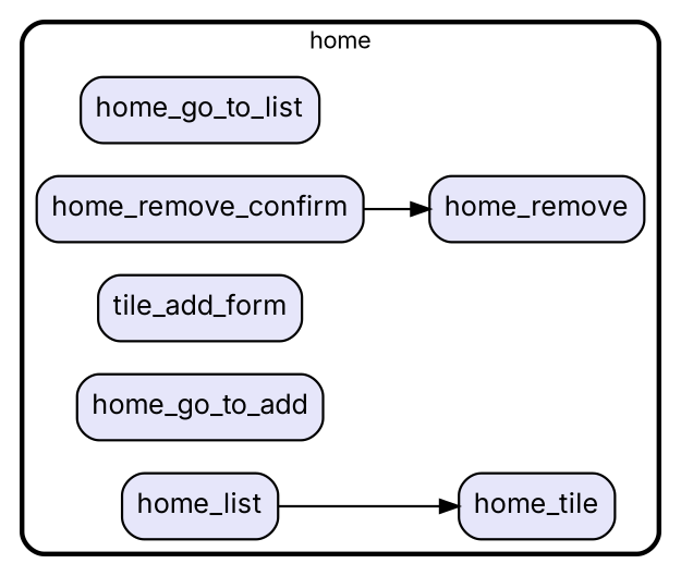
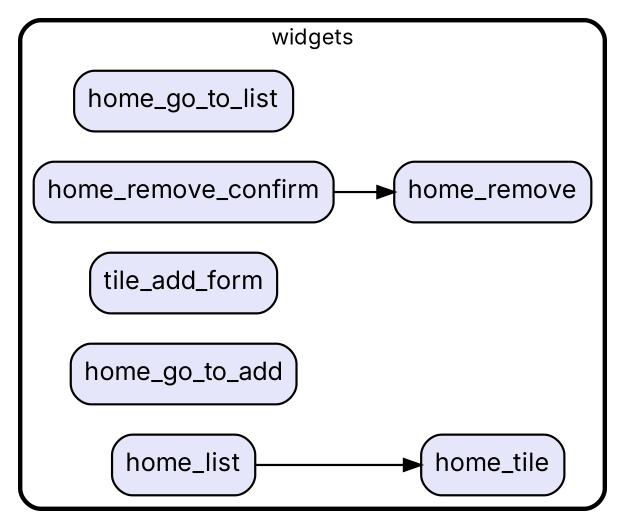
  digraph {
    fontname=Inter
    fontsize=13
    penwidth=2.6
    rankdir=LR
    style=rounded
    node [fillcolor=Lavender fontname=Inter fontsize=15 penwidth=1.3 shape=rect style="filled,rounded"]
    edge [fontname=Inter penwidth=1.3]
    n1 [label=home_go_to_list]
    n2 [label=home_remove]
    n3 [label=home_tile]
    n4 [label=home_remove_confirm]
    n5 [label=tile_add_form]
    n6 [label=home_go_to_add]
    n7 [label=home_list]
    subgraph cluster_1 {
-     label=home
+     label=widgets
      n1
      n2
      n3
      n4
      n5
      n6
      n7
    }
    n4 -> n2
    n7 -> n3
  }
